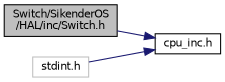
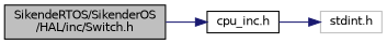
  digraph {
    rankdir=LR
    node [color=black fillcolor=white fontname=Helvetica fontsize=10 shape=record style=filled]
    edge [color=midnightblue fontname=Helvetica fontsize=10 labelfontname=Helvetica labelfontsize=10 style=solid]
-   n1 [fillcolor=grey75 fontcolor=black height=0.2 label="Switch/SikenderOS\l/HAL/inc/Switch.h" width=0.4]
+   n1 [fillcolor=grey75 fontcolor=black height=0.2 label="SikendeRTOS/SikenderOS\l/HAL/inc/Switch.h" width=0.4]
    n2 [height=0.2 label="cpu_inc.h" width=0.4]
    n3 [color=grey75 height=0.2 label="stdint.h" width=0.4]
    n1 -> n2
-   n3 -> n2
+   n2 -> n3
  }
